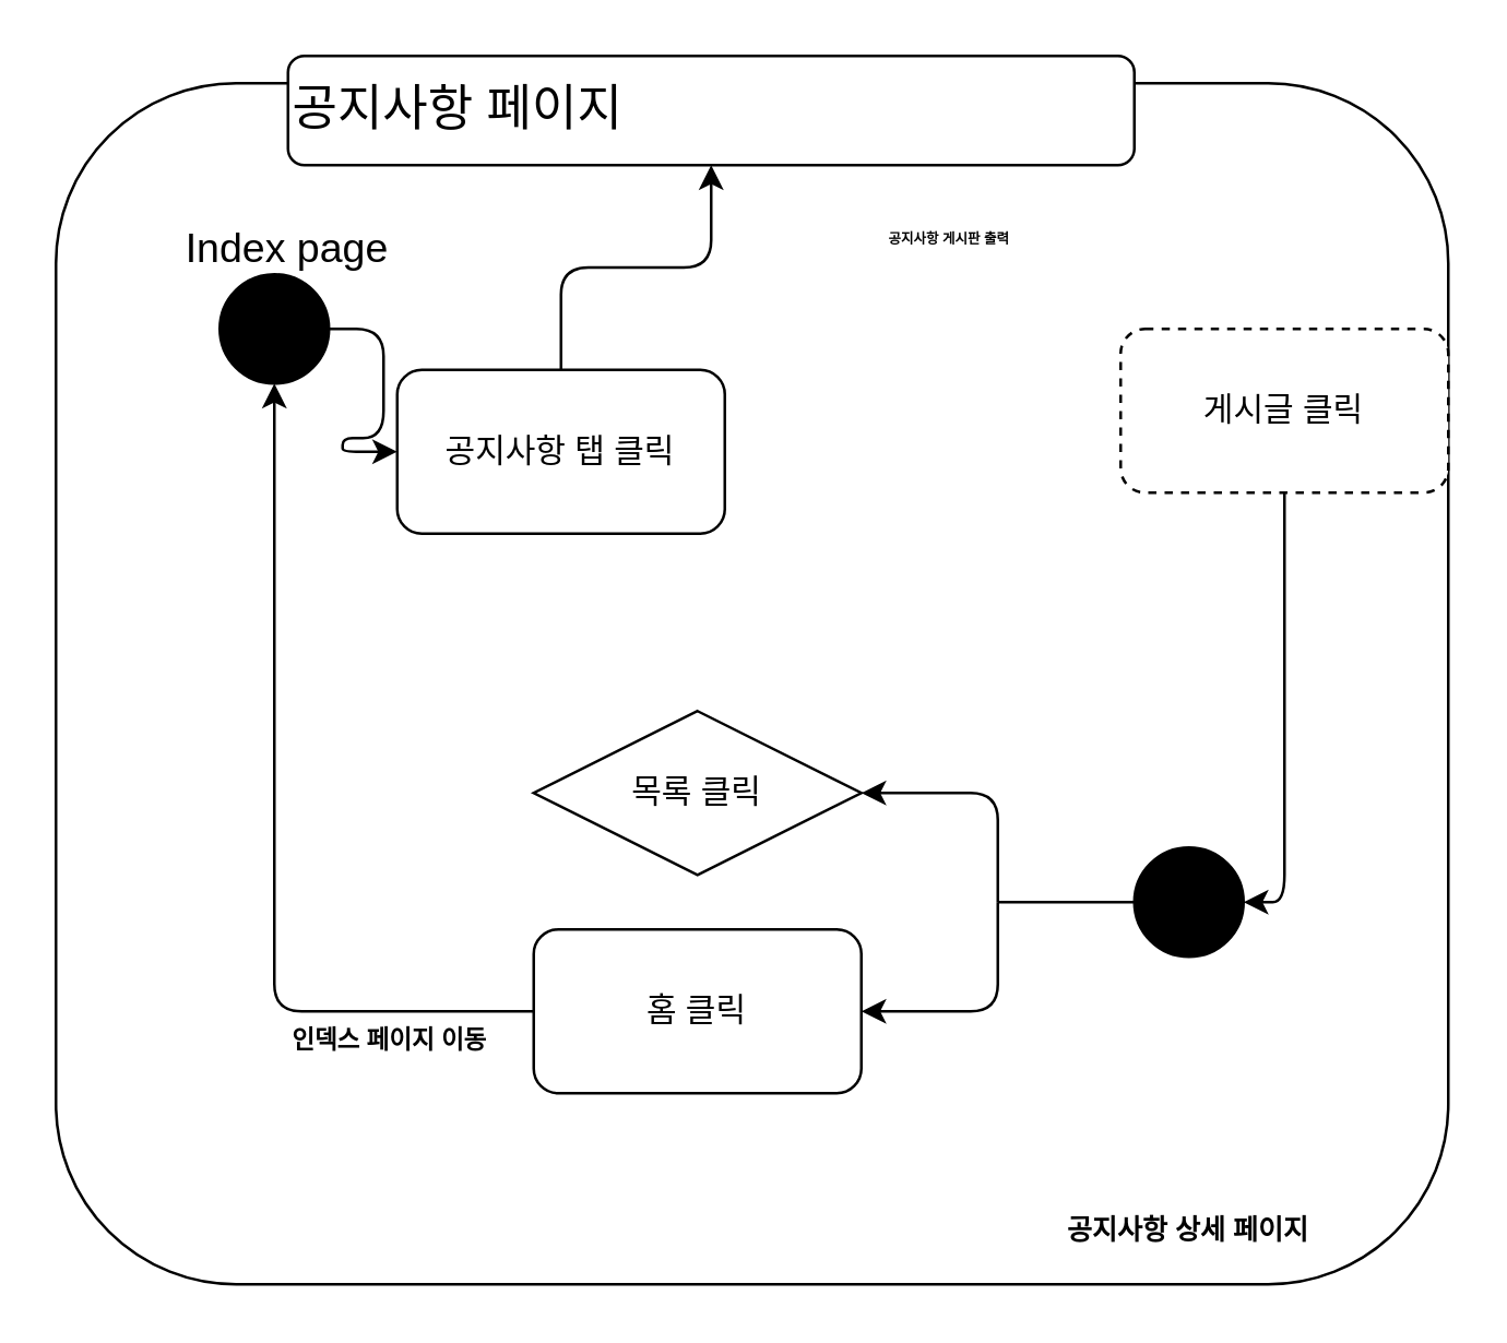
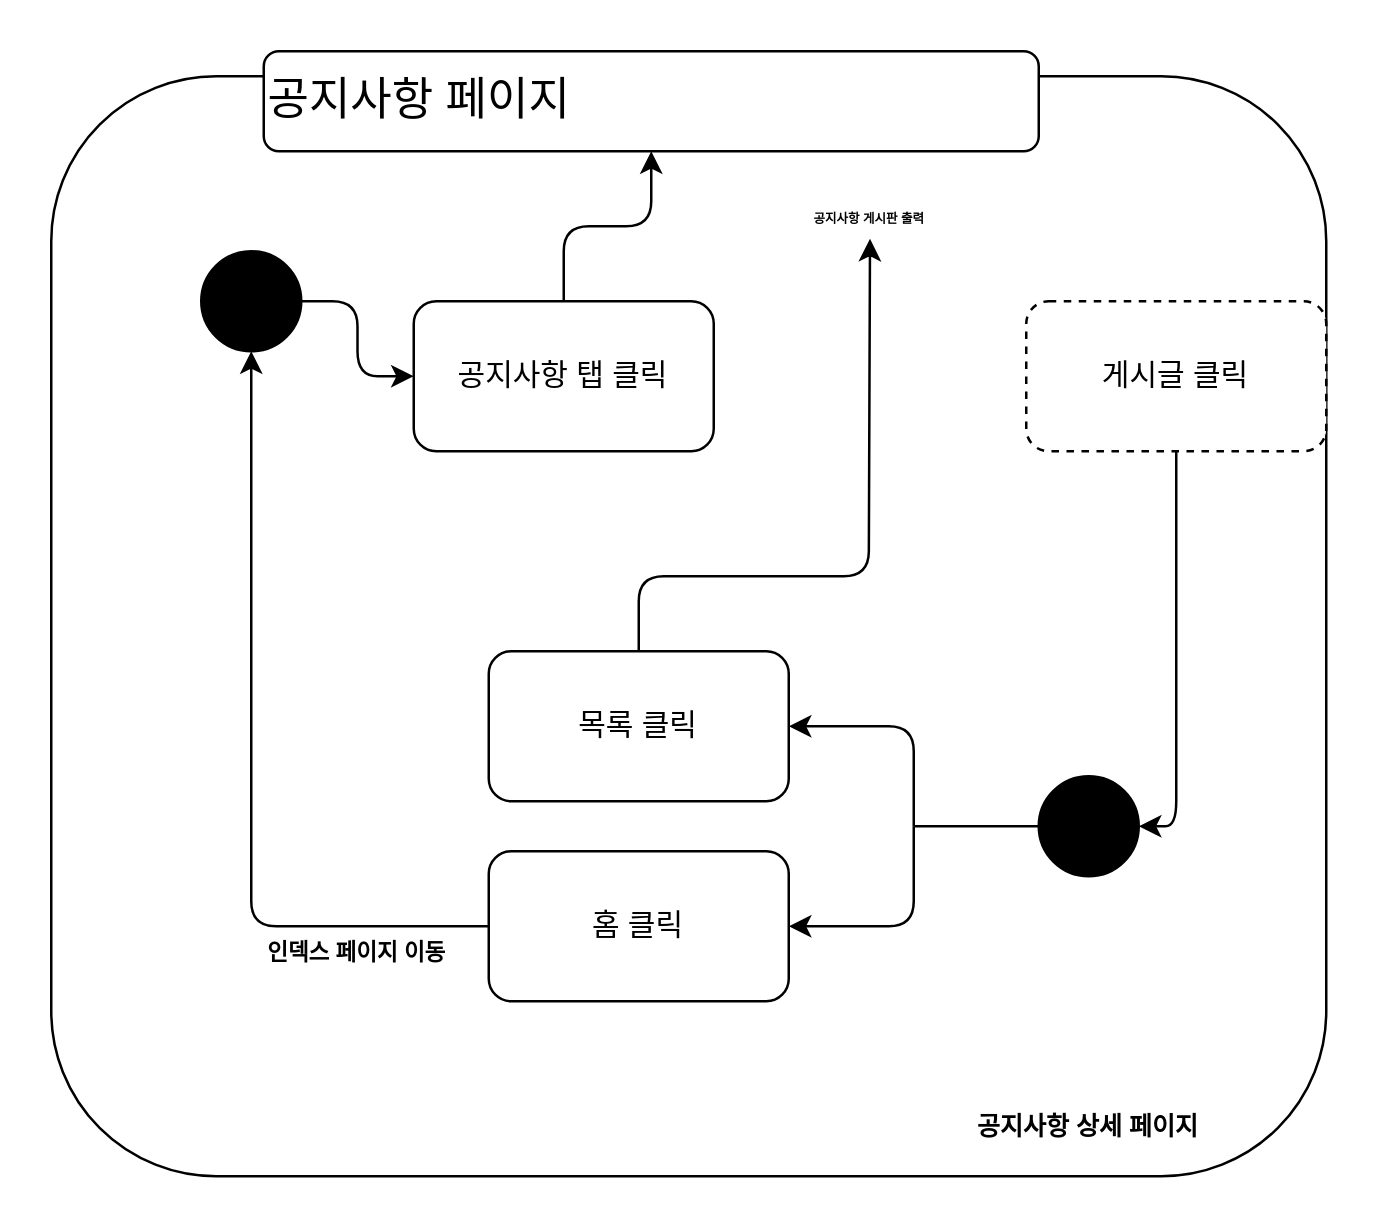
  <mxCell id="0" />
  <mxCell id="1" parent="0" />
  <mxCell id="2" value="" style="whiteSpace=wrap;html=1;rounded=1;" parent="1" vertex="1"><mxGeometry x="20" y="30" width="510" height="440" as="geometry" /></mxCell>
  <mxCell id="3" value="" style="edgeStyle=orthogonalEdgeStyle;orthogonalLoop=1;jettySize=auto;html=1;" parent="1" source="4" target="7" edge="1"><mxGeometry relative="1" as="geometry" /></mxCell>
  <mxCell id="4" value="" style="ellipse;whiteSpace=wrap;html=1;aspect=fixed;rounded=1;fillColor=#000000;" parent="1" vertex="1"><mxGeometry x="80" y="100" width="40" height="40" as="geometry" /></mxCell>
- <mxCell id="5" value="&lt;span style=&quot;font-size: 15px&quot;&gt;Index page&lt;/span&gt;" style="text;html=1;strokeColor=none;fillColor=none;align=center;verticalAlign=middle;whiteSpace=wrap;rounded=1;" parent="1" vertex="1"><mxGeometry x="65" y="80" width="80" height="20" as="geometry" /></mxCell>
  <mxCell id="6" value="" style="edgeStyle=orthogonalEdgeStyle;orthogonalLoop=1;jettySize=auto;html=1;" parent="1" source="7" target="11" edge="1"><mxGeometry relative="1" as="geometry" /></mxCell>
- <mxCell id="7" value="공지사항 탭 클릭" style="whiteSpace=wrap;html=1;rounded=1;" parent="1" vertex="1"><mxGeometry x="145" y="135" width="120" height="60" as="geometry" /></mxCell>
+ <mxCell id="7" value="공지사항 탭 클릭" style="whiteSpace=wrap;html=1;rounded=1;" parent="1" vertex="1"><mxGeometry x="165" y="120" width="120" height="60" as="geometry" /></mxCell>
  <mxCell id="8" value="" style="edgeStyle=orthogonalEdgeStyle;orthogonalLoop=1;jettySize=auto;html=1;entryX=1;entryY=0.5;entryDx=0;entryDy=0;" parent="1" source="9" target="13" edge="1"><mxGeometry relative="1" as="geometry"><mxPoint x="405" y="350" as="targetPoint" /><Array as="points"><mxPoint x="470" y="330" /></Array></mxGeometry></mxCell>
  <mxCell id="9" value="게시글 클릭" style="whiteSpace=wrap;html=1;rounded=1;dashed=1;" parent="1" vertex="1"><mxGeometry x="410" y="120" width="120" height="60" as="geometry" /></mxCell>
  <mxCell id="10" value="&lt;font style=&quot;font-size: 10px&quot;&gt;&lt;b&gt;공지사항 상세 페이지&lt;/b&gt;&lt;/font&gt;" style="text;html=1;strokeColor=none;fillColor=none;align=center;verticalAlign=middle;whiteSpace=wrap;rounded=1;" parent="1" vertex="1"><mxGeometry x="357" y="440" width="156" height="20" as="geometry" /></mxCell>
  <mxCell id="11" value="&lt;span style=&quot;font-size: 18px&quot;&gt;공지사항 페이지&lt;/span&gt;" style="whiteSpace=wrap;html=1;align=left;rounded=1;" parent="1" vertex="1"><mxGeometry x="105" y="20" width="310" height="40" as="geometry" /></mxCell>
  <mxCell id="12" value="&lt;font style=&quot;font-size: 5px ; line-height: 100%&quot;&gt;공지사항 게시판 출력&lt;/font&gt;" style="text;html=1;strokeColor=none;fillColor=none;align=center;verticalAlign=middle;whiteSpace=wrap;rounded=0;fontStyle=1" vertex="1" parent="1"><mxGeometry x="285" y="75" width="125" height="20" as="geometry" /></mxCell>
  <mxCell id="13" value="" style="ellipse;whiteSpace=wrap;html=1;aspect=fixed;rounded=1;fillColor=#000000;" vertex="1" parent="1"><mxGeometry x="415" y="310" width="40" height="40" as="geometry" /></mxCell>
- <mxCell id="14" value="목록 클릭" style="rhombus;whiteSpace=wrap;html=1;" vertex="1" parent="1"><mxGeometry x="195" y="260" width="120" height="60" as="geometry" /></mxCell>
+ <mxCell id="14" value="목록 클릭" style="whiteSpace=wrap;html=1;rounded=1;" vertex="1" parent="1"><mxGeometry x="195" y="260" width="120" height="60" as="geometry" /></mxCell>
  <mxCell id="15" value="홈 클릭" style="whiteSpace=wrap;html=1;rounded=1;" vertex="1" parent="1"><mxGeometry x="195" y="340" width="120" height="60" as="geometry" /></mxCell>
  <mxCell id="16" value="" style="endArrow=none;html=1;exitX=0;exitY=0.5;exitDx=0;exitDy=0;" edge="1" parent="1" source="13"><mxGeometry width="50" height="50" relative="1" as="geometry"><mxPoint x="385" y="360" as="sourcePoint" /><mxPoint x="365" y="330" as="targetPoint" /><Array as="points"><mxPoint x="385" y="330" /></Array></mxGeometry></mxCell>
  <mxCell id="17" value="" style="endArrow=classic;html=1;entryX=1;entryY=0.5;entryDx=0;entryDy=0;" edge="1" parent="1" target="14"><mxGeometry width="50" height="50" relative="1" as="geometry"><mxPoint x="365" y="330" as="sourcePoint" /><mxPoint x="435" y="310" as="targetPoint" /><Array as="points"><mxPoint x="365" y="290" /></Array></mxGeometry></mxCell>
  <mxCell id="18" value="" style="endArrow=classic;html=1;entryX=1;entryY=0.5;entryDx=0;entryDy=0;" edge="1" parent="1" target="15"><mxGeometry width="50" height="50" relative="1" as="geometry"><mxPoint x="365" y="330" as="sourcePoint" /><mxPoint x="322.5" y="300" as="targetPoint" /><Array as="points"><mxPoint x="365" y="330" /><mxPoint x="365" y="370" /></Array></mxGeometry></mxCell>
+ <mxCell id="19" value="" style="endArrow=classic;html=1;exitX=0.5;exitY=0;exitDx=0;exitDy=0;entryX=0.5;entryY=1;entryDx=0;entryDy=0;" edge="1" parent="1" source="14" target="12"><mxGeometry width="50" height="50" relative="1" as="geometry"><mxPoint x="335" y="290" as="sourcePoint" /><mxPoint x="385" y="240" as="targetPoint" /><Array as="points"><mxPoint x="255" y="230" /><mxPoint x="347" y="230" /></Array></mxGeometry></mxCell>
  <mxCell id="20" value="&lt;b style=&quot;line-height: 100%&quot;&gt;&lt;font style=&quot;font-size: 9px&quot;&gt;인덱스 페이지 이동&lt;/font&gt;&lt;/b&gt;" style="text;html=1;strokeColor=none;fillColor=none;align=center;verticalAlign=middle;whiteSpace=wrap;rounded=0;" vertex="1" parent="1"><mxGeometry x="80" y="370" width="125" height="20" as="geometry" /></mxCell>
  <mxCell id="21" value="" style="endArrow=classic;html=1;exitX=0;exitY=0.5;exitDx=0;exitDy=0;entryX=0.5;entryY=1;entryDx=0;entryDy=0;" edge="1" parent="1" source="15" target="4"><mxGeometry width="50" height="50" relative="1" as="geometry"><mxPoint x="335" y="340" as="sourcePoint" /><mxPoint x="385" y="290" as="targetPoint" /><Array as="points"><mxPoint x="100" y="370" /></Array></mxGeometry></mxCell>
